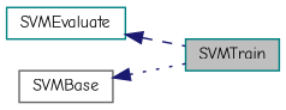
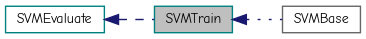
  digraph {
    fontname="Comic Neue"
    rankdir=LR
    node [color=teal fillcolor=white fontname="Comic Neue" fontsize=10 shape=record style=filled]
    edge [color=midnightblue dir=back fontname="Comic Neue" fontsize=10 labelfontname=Helvetica labelfontsize=10]
    n1 [fillcolor=grey75 fontcolor=black height=0.2 label=SVMTrain width=0.4]
    n2 [height=0.2 label=SVMEvaluate width=0.4]
    n3 [color=gray40 height=0.2 label=SVMBase width=0.4]
    n2 -> n1 [style=dashed]
-   n3 -> n1 [style=dotted]
+   n1 -> n3 [style=dotted]
  }
